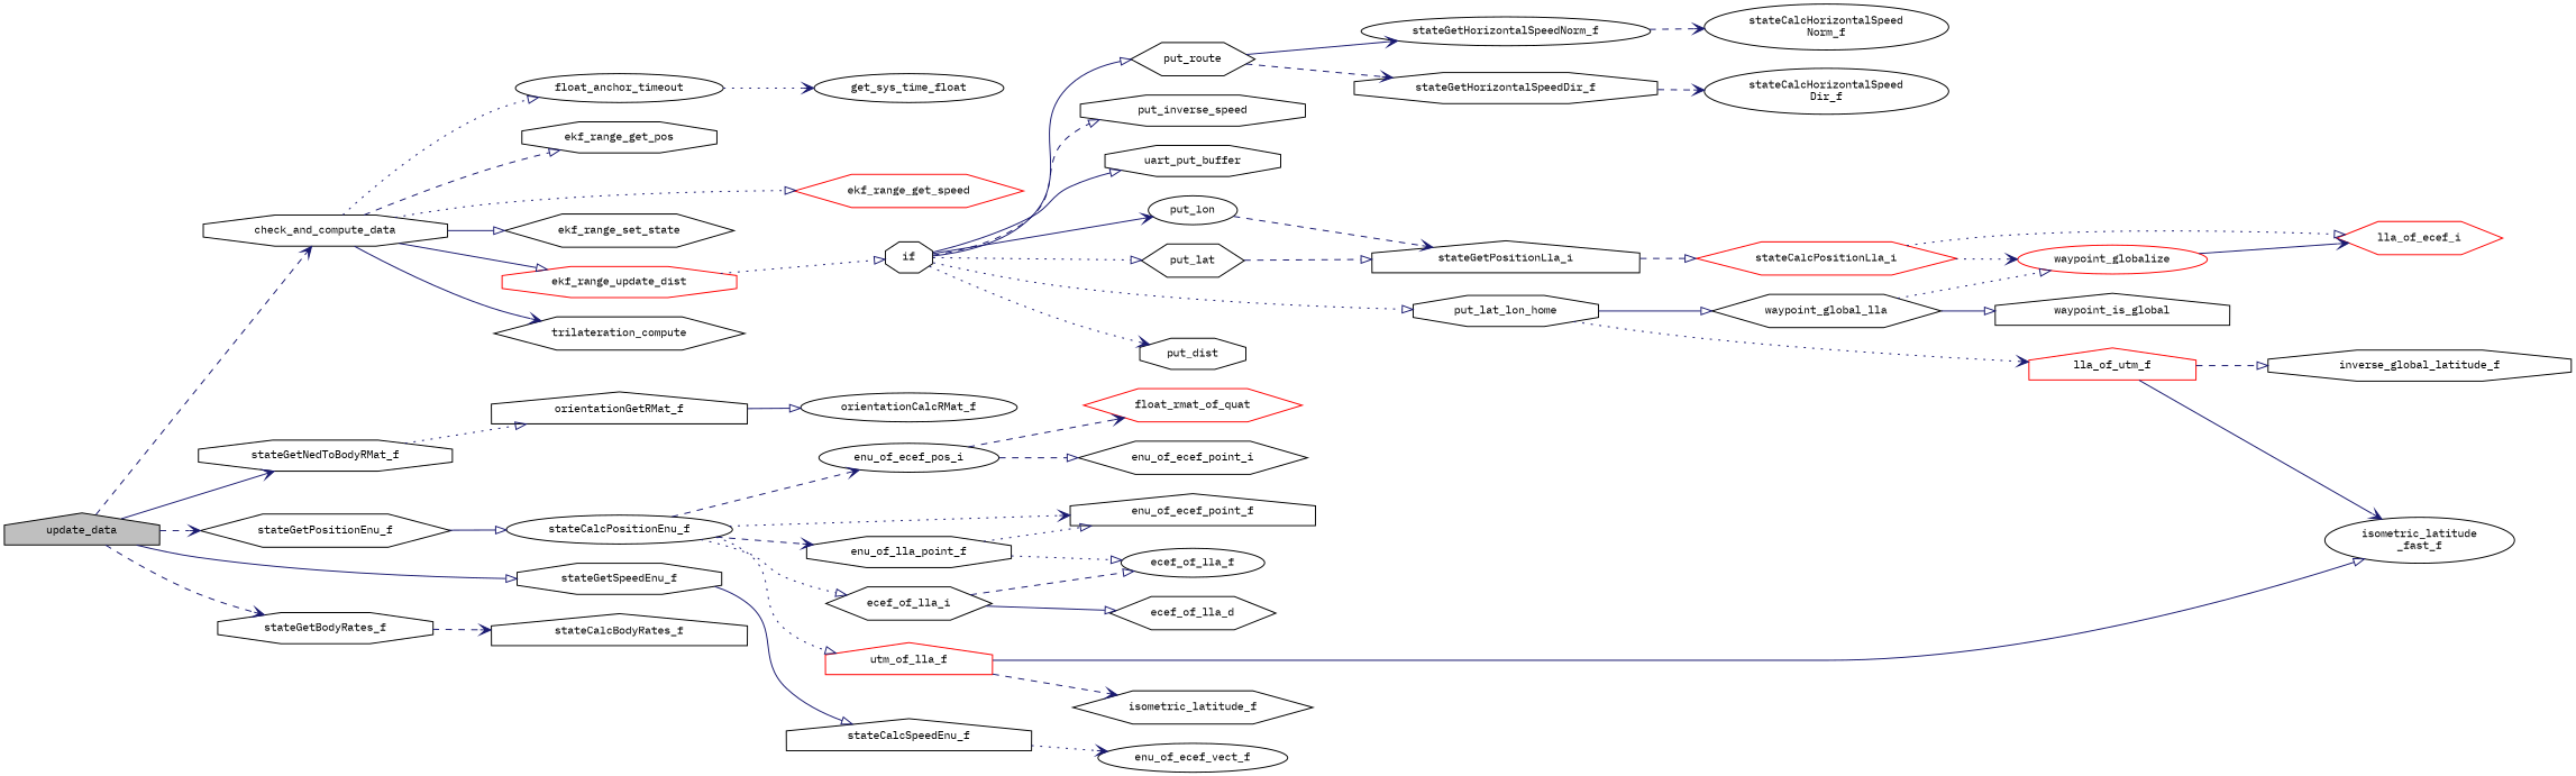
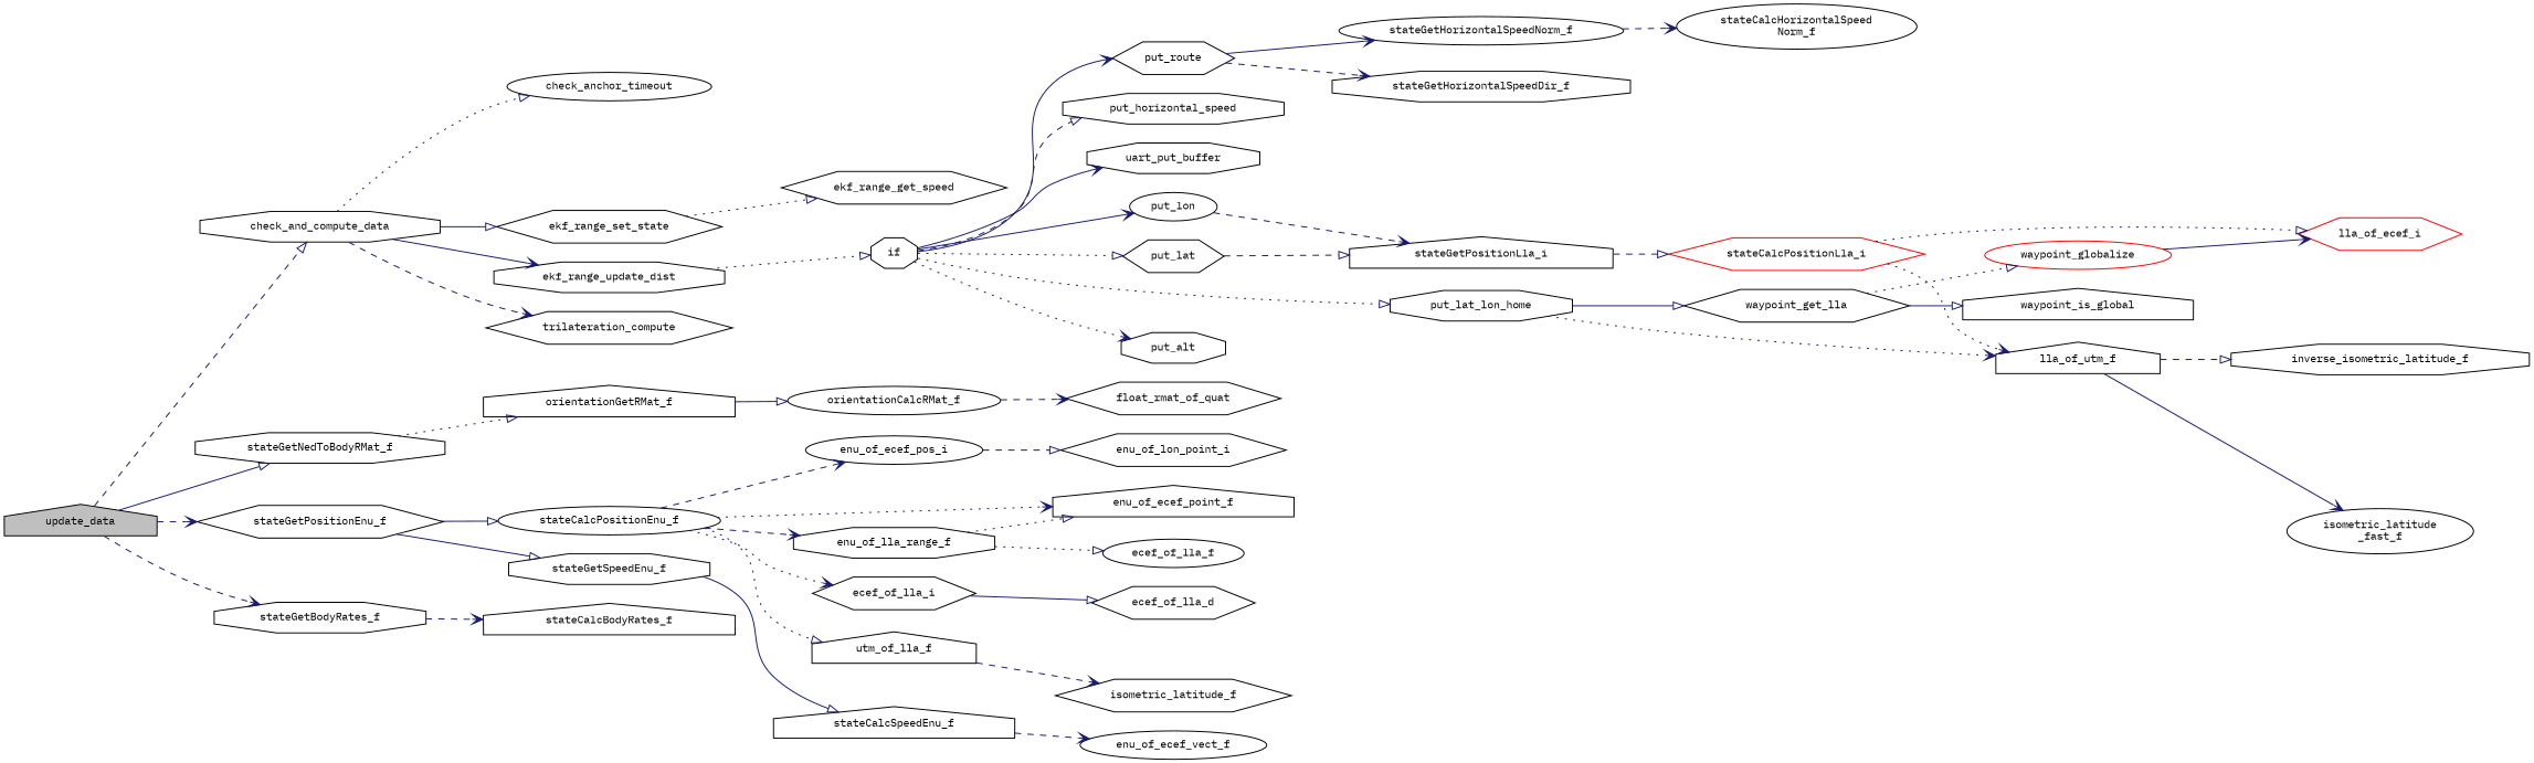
  digraph {
    fontname="IBM Plex Mono"
    rankdir=LR
    node [color=black fillcolor=white fontname="IBM Plex Mono" fontsize=10 shape=octagon style=filled]
    edge [arrowhead=onormal color=midnightblue fontname="IBM Plex Mono" fontsize=10 labelfontname=FreeSans labelfontsize=10 style=dashed]
    n1 [fillcolor=grey75 fontcolor=black height=0.2 label=update_data shape=house width=0.4]
    n2 [height=0.2 label=check_and_compute_data width=0.4]
    n3 [height=0.2 label=stateGetBodyRates_f width=0.4]
    n4 [height=0.2 label=stateGetNedToBodyRMat_f width=0.4]
    n5 [height=0.2 label=stateGetPositionEnu_f shape=hexagon width=0.4]
    n6 [height=0.2 label=stateGetSpeedEnu_f width=0.4]
-   n7 [height=0.2 label=float_anchor_timeout shape=ellipse width=0.4]
-   n8 [height=0.2 label=ekf_range_get_pos width=0.4]
-   n9 [color=red height=0.2 label=ekf_range_get_speed shape=hexagon width=0.4]
+   n7 [height=0.2 label=check_anchor_timeout shape=ellipse width=0.4]
+   n9 [height=0.2 label=ekf_range_get_speed shape=hexagon width=0.4]
    n10 [height=0.2 label=ekf_range_set_state shape=hexagon width=0.4]
-   n11 [color=red height=0.2 label=ekf_range_update_dist width=0.4]
+   n11 [height=0.2 label=ekf_range_update_dist width=0.4]
    n12 [height=0.2 label=trilateration_compute shape=hexagon width=0.4]
    n13 [height=0.2 label=stateCalcBodyRates_f shape=house width=0.4]
    n14 [height=0.2 label=orientationGetRMat_f shape=house width=0.4]
    n15 [height=0.2 label=stateCalcPositionEnu_f shape=ellipse width=0.4]
    n16 [height=0.2 label=stateCalcSpeedEnu_f shape=house width=0.4]
-   n17 [height=0.2 label=get_sys_time_float shape=ellipse width=0.4]
    n18 [height=0.2 label=if width=0.4]
    n19 [height=0.2 label=put_lat shape=hexagon width=0.4]
    n20 [height=0.2 label=put_lon shape=ellipse width=0.4]
-   n21 [height=0.2 label=put_dist width=0.4]
+   n21 [height=0.2 label=put_alt width=0.4]
    n22 [height=0.2 label=put_lat_lon_home width=0.4]
    n23 [height=0.2 label=put_route shape=hexagon width=0.4]
-   n24 [height=0.2 label=put_inverse_speed width=0.4]
+   n24 [height=0.2 label=put_horizontal_speed width=0.4]
    n25 [height=0.2 label=uart_put_buffer width=0.4]
    n26 [height=0.2 label=stateGetPositionLla_i shape=house width=0.4]
-   n27 [color=red height=0.2 label=lla_of_utm_f shape=house width=0.4]
-   n28 [height=0.2 label=waypoint_global_lla shape=hexagon width=0.4]
+   n27 [height=0.2 label=lla_of_utm_f shape=house width=0.4]
+   n28 [height=0.2 label=waypoint_get_lla shape=hexagon width=0.4]
    n29 [height=0.2 label=stateGetHorizontalSpeedDir_f width=0.4]
    n30 [height=0.2 label=stateGetHorizontalSpeedNorm_f shape=ellipse width=0.4]
    n31 [color=red height=0.2 label=stateCalcPositionLla_i shape=hexagon width=0.4]
    n32 [color=red height=0.2 label=lla_of_ecef_i shape=hexagon width=0.4]
-   n33 [height=0.2 label=inverse_global_latitude_f width=0.4]
+   n33 [height=0.2 label=inverse_isometric_latitude_f width=0.4]
    n34 [height=0.2 label="isometric_latitude\l_fast_f" shape=ellipse width=0.4]
    n35 [color=red height=0.2 label=waypoint_globalize shape=ellipse width=0.4]
    n36 [height=0.2 label=waypoint_is_global shape=house width=0.4]
-   n37 [height=0.2 label="stateCalcHorizontalSpeed\lDir_f" shape=ellipse width=0.4]
    n38 [height=0.2 label="stateCalcHorizontalSpeed\lNorm_f" shape=ellipse width=0.4]
    n39 [height=0.2 label=orientationCalcRMat_f shape=ellipse width=0.4]
-   n40 [color=red height=0.2 label=float_rmat_of_quat shape=hexagon width=0.4]
+   n40 [height=0.2 label=float_rmat_of_quat shape=hexagon width=0.4]
    n41 [height=0.2 label=enu_of_ecef_point_f shape=house width=0.4]
    n42 [height=0.2 label=enu_of_ecef_pos_i shape=ellipse width=0.4]
-   n43 [height=0.2 label=enu_of_lla_point_f width=0.4]
+   n43 [height=0.2 label=enu_of_lla_range_f width=0.4]
    n44 [height=0.2 label=ecef_of_lla_i shape=hexagon width=0.4]
-   n45 [color=red height=0.2 label=utm_of_lla_f shape=house width=0.4]
-   n46 [height=0.2 label=enu_of_ecef_point_i shape=hexagon width=0.4]
+   n45 [height=0.2 label=utm_of_lla_f shape=house width=0.4]
+   n46 [height=0.2 label=enu_of_lon_point_i shape=hexagon width=0.4]
    n47 [height=0.2 label=ecef_of_lla_f shape=ellipse width=0.4]
    n48 [height=0.2 label=ecef_of_lla_d shape=hexagon width=0.4]
    n49 [height=0.2 label=isometric_latitude_f shape=hexagon width=0.4]
    n50 [height=0.2 label=enu_of_ecef_vect_f shape=ellipse width=0.4]
-   n1 -> n2 [arrowhead=vee]
+   n1 -> n2
    n1 -> n3 [arrowhead=vee]
-   n1 -> n4 [arrowhead=vee style=solid]
+   n1 -> n4 [style=solid]
    n1 -> n5 [arrowhead=vee]
-   n1 -> n6 [style=solid]
+   n5 -> n6 [style=solid]
    n2 -> n7 [style=dotted]
-   n2 -> n8
-   n2 -> n9 [style=dotted]
+   n10 -> n9 [style=dotted]
    n2 -> n10 [style=solid]
-   n2 -> n11 [style=solid]
-   n2 -> n12 [arrowhead=vee style=solid]
+   n2 -> n11 [arrowhead=vee style=solid]
+   n2 -> n12 [arrowhead=vee]
    n3 -> n13 [arrowhead=vee]
    n4 -> n14 [style=dotted]
    n5 -> n15 [style=solid]
    n6 -> n16 [style=solid]
-   n7 -> n17 [arrowhead=vee style=dotted]
    n11 -> n18 [style=dotted]
    n14 -> n39 [style=solid]
    n15 -> n41 [arrowhead=vee style=dotted]
    n15 -> n42 [arrowhead=vee]
    n15 -> n43 [arrowhead=vee]
-   n15 -> n44 [style=dotted]
+   n15 -> n44 [arrowhead=vee style=dotted]
    n15 -> n45 [style=dotted]
-   n16 -> n50 [arrowhead=vee style=dotted]
+   n16 -> n50 [arrowhead=vee]
    n18 -> n19 [style=dotted]
    n18 -> n20 [arrowhead=vee style=solid]
    n18 -> n21 [arrowhead=vee style=dotted]
    n18 -> n22 [style=dotted]
-   n18 -> n23 [style=solid]
+   n18 -> n23 [arrowhead=vee style=solid]
    n18 -> n24
-   n18 -> n25 [style=solid]
+   n18 -> n25 [arrowhead=vee style=solid]
    n19 -> n26
    n20 -> n26 [arrowhead=vee]
    n22 -> n27 [arrowhead=vee style=dotted]
    n22 -> n28 [style=solid]
    n23 -> n29 [arrowhead=vee]
    n23 -> n30 [arrowhead=vee style=solid]
    n26 -> n31
    n27 -> n33
    n27 -> n34 [arrowhead=vee style=solid]
    n28 -> n35 [style=dotted]
    n28 -> n36 [style=solid]
-   n29 -> n37 [arrowhead=vee]
    n30 -> n38 [arrowhead=vee]
-   n31 -> n35 [arrowhead=vee style=dotted]
+   n31 -> n27 [arrowhead=vee style=dotted]
    n31 -> n32 [style=dotted]
    n35 -> n32 [arrowhead=vee style=solid]
-   n42 -> n40 [arrowhead=vee]
+   n39 -> n40 [arrowhead=vee]
    n42 -> n46
    n43 -> n41 [style=dotted]
    n43 -> n47 [style=dotted]
-   n44 -> n47
    n44 -> n48 [style=solid]
-   n45 -> n34 [style=solid]
    n45 -> n49 [arrowhead=vee]
  }
